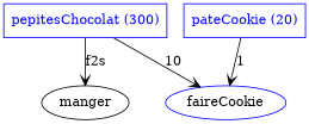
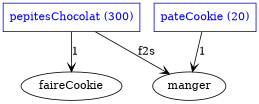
  digraph {
    edge [arrowhead=vee]
    "pepitesChocolat (300)" [color=blue fontcolor=blue shape=box]
-   faireCookie [color=blue]
+   faireCookie
    manger
    "pateCookie (20)" [color=blue fontcolor=blue shape=box]
-   "pepitesChocolat (300)" -> faireCookie [label=10]
+   "pepitesChocolat (300)" -> faireCookie [label=1]
    "pepitesChocolat (300)" -> manger [label=f2s]
-   "pateCookie (20)" -> faireCookie [label=1]
+   "pateCookie (20)" -> manger [label=1]
  }
